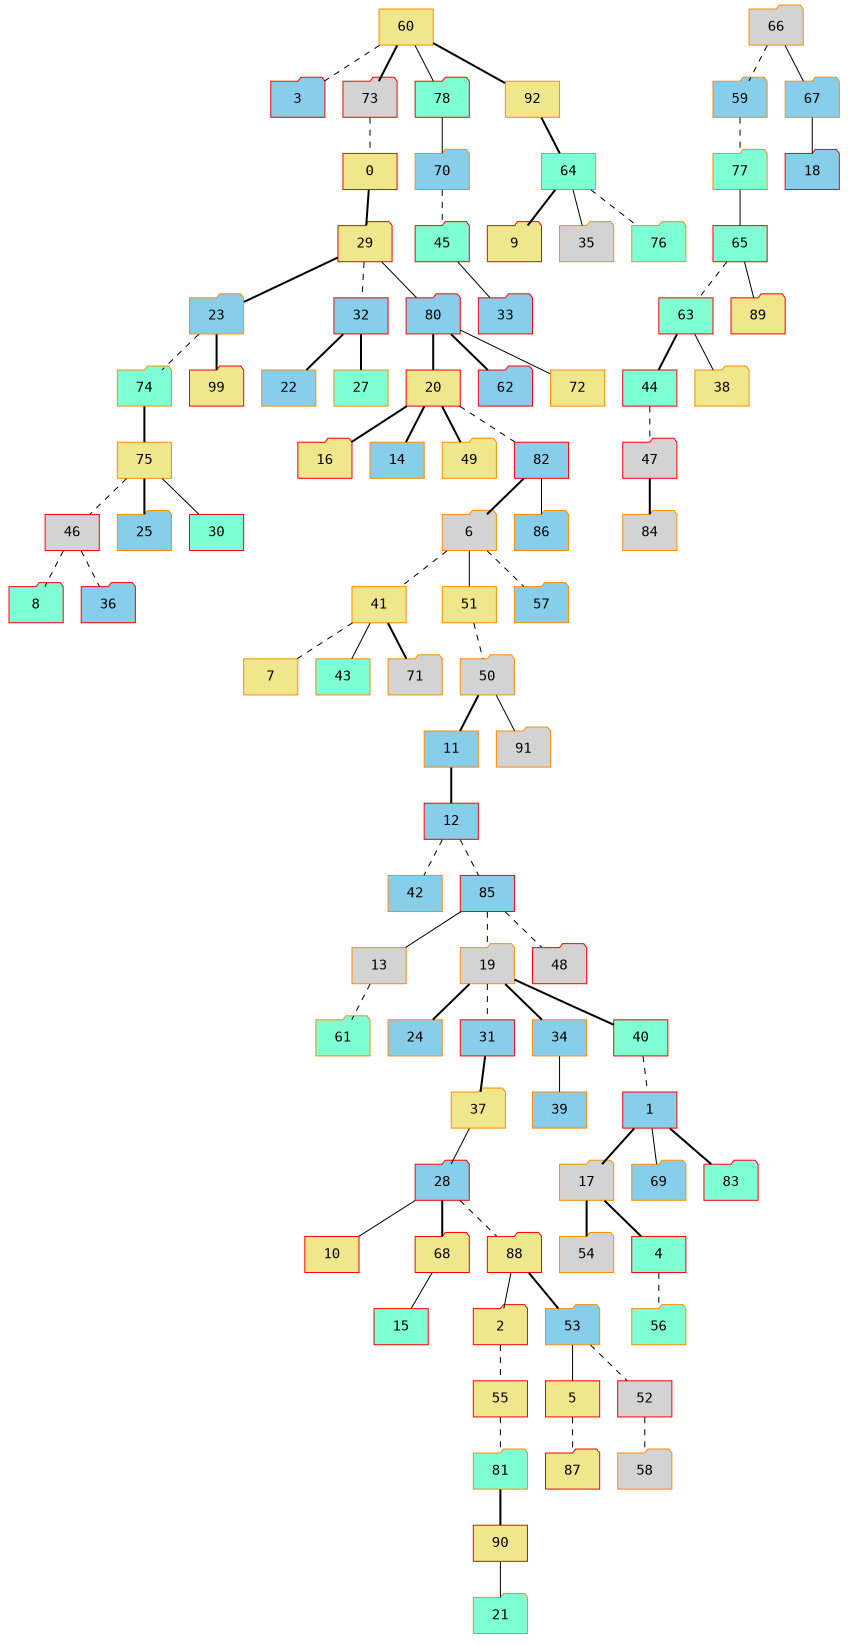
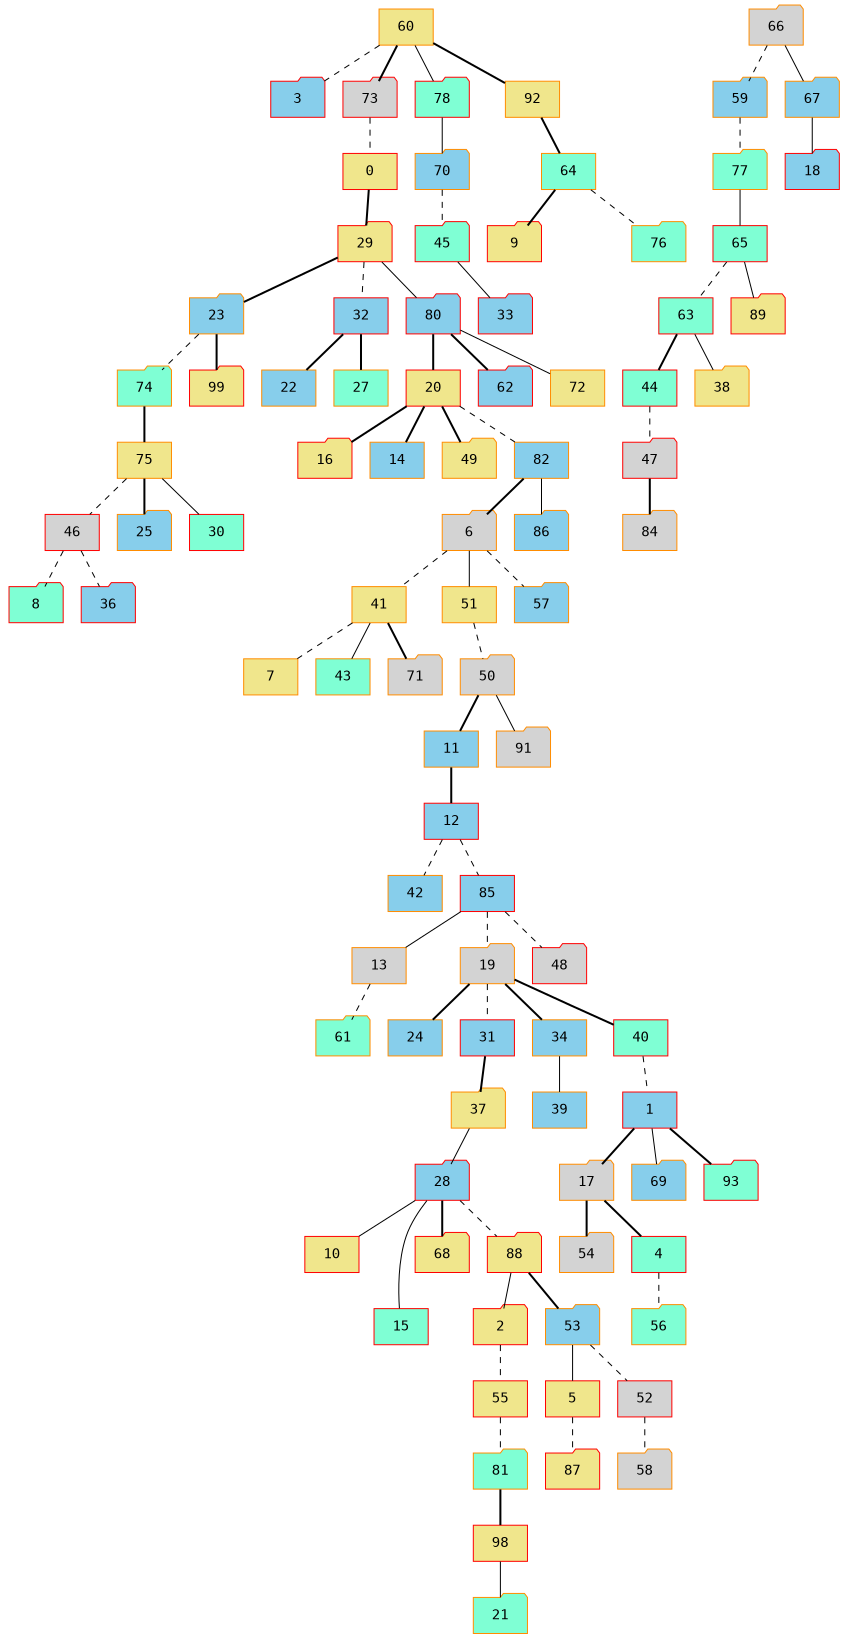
  graph {
    fontname="DejaVu Sans Mono"
    node [color=darkorange fillcolor=skyblue fontname="DejaVu Sans Mono" shape=folder style=filled]
    edge [fontname="DejaVu Sans Mono" style=bold]
    0 [color=red fillcolor=khaki shape=box]
    29 [color=red fillcolor=khaki]
    23
    32 [color=red shape=box]
    80 [color=red]
    74 [fillcolor=aquamarine]
    n7 [color=red fillcolor=khaki label=99]
    22 [shape=box]
    27 [fillcolor=aquamarine shape=box]
    20 [color=red fillcolor=khaki shape=box]
    62 [color=red]
    72 [fillcolor=khaki shape=box]
    1 [color=red shape=box]
    17 [fillcolor=lightgrey]
    69
-   83 [color=red fillcolor=aquamarine]
+   83 [color=red fillcolor=aquamarine label=93]
    54 [fillcolor=lightgrey]
    4 [color=red fillcolor=aquamarine shape=box]
    56 [fillcolor=aquamarine]
    2 [color=red fillcolor=khaki]
    55 [color=red fillcolor=khaki shape=box]
    81 [fillcolor=aquamarine]
-   90 [color=red fillcolor=khaki shape=box]
+   90 [color=red fillcolor=khaki shape=box label=98]
    5 [color=red fillcolor=khaki shape=box]
    87 [color=red fillcolor=khaki]
    6 [fillcolor=lightgrey]
    41 [fillcolor=khaki shape=box]
    51 [fillcolor=khaki shape=box]
    57
    7 [fillcolor=khaki shape=box]
    43 [fillcolor=aquamarine shape=box]
    71 [fillcolor=lightgrey]
    50 [fillcolor=lightgrey]
    11 [shape=box]
    91 [fillcolor=lightgrey]
    12 [color=red shape=box]
    42 [shape=box]
    85 [color=red shape=box]
    13 [fillcolor=lightgrey shape=box]
    19 [fillcolor=lightgrey]
    48 [color=red fillcolor=lightgrey]
    61 [fillcolor=aquamarine]
    24 [shape=box]
    31 [color=red shape=box]
    34 [shape=box]
    40 [color=red fillcolor=aquamarine shape=box]
    16 [color=red fillcolor=khaki]
    66 [fillcolor=lightgrey]
    59
    67
    37 [fillcolor=khaki]
    39 [shape=box]
    28 [color=red]
    14 [shape=box]
    49 [fillcolor=khaki]
-   82 [color=red shape=box]
+   82 [shape=box]
    86
    75 [fillcolor=khaki shape=box]
    46 [color=red fillcolor=lightgrey shape=box]
    25
    30 [color=red fillcolor=aquamarine shape=box]
    77 [fillcolor=aquamarine]
    18 [color=red]
    10 [color=red fillcolor=khaki shape=box]
    15 [color=red fillcolor=aquamarine shape=box]
    68 [color=red fillcolor=khaki]
    88 [color=red fillcolor=khaki]
    53
    52 [color=red fillcolor=lightgrey shape=box]
    44 [color=red fillcolor=aquamarine shape=box]
    47 [color=red fillcolor=lightgrey]
    84 [fillcolor=lightgrey]
    45 [color=red fillcolor=aquamarine]
    33 [color=red]
    8 [color=red fillcolor=aquamarine]
    36 [color=red]
    58 [fillcolor=lightgrey]
    21 [fillcolor=aquamarine]
    65 [color=red fillcolor=aquamarine shape=box]
    63 [color=red fillcolor=aquamarine shape=box]
    89 [color=red fillcolor=khaki]
    60 [fillcolor=khaki shape=box]
    3 [color=red]
    73 [color=red fillcolor=lightgrey]
    78 [color=red fillcolor=aquamarine]
    92 [fillcolor=khaki shape=box]
    70
    64 [fillcolor=aquamarine shape=box]
    9 [color=red fillcolor=khaki]
-   35 [fillcolor=lightgrey]
    76 [fillcolor=aquamarine]
    38 [fillcolor=khaki]
    0 -- 29
    29 -- 23
    29 -- 32 [style=dashed]
    29 -- 80 [style=solid]
    23 -- 74 [style=dashed]
    23 -- n7
    32 -- 22
    32 -- 27
    80 -- 20
    80 -- 62
    80 -- 72 [style=solid]
    74 -- 75
    20 -- 16
    20 -- 14
    20 -- 49
    20 -- 82 [style=dashed]
    1 -- 17
    1 -- 69 [style=solid]
    1 -- 83
    17 -- 54
    17 -- 4
    4 -- 56 [style=dashed]
    2 -- 55 [style=dashed]
    55 -- 81 [style=dashed]
    81 -- 90
    90 -- 21 [style=solid]
    5 -- 87 [style=dashed]
    6 -- 41 [style=dashed]
    6 -- 51 [style=solid]
    6 -- 57 [style=dashed]
    41 -- 7 [style=dashed]
    41 -- 43 [style=solid]
    41 -- 71
    51 -- 50 [style=dashed]
    50 -- 11
    50 -- 91 [style=solid]
    11 -- 12
    12 -- 42 [style=dashed]
    12 -- 85 [style=dashed]
    85 -- 13 [style=solid]
    85 -- 19 [style=dashed]
    85 -- 48 [style=dashed]
    13 -- 61 [style=dashed]
    19 -- 24
    19 -- 31 [style=dashed]
    19 -- 34
    19 -- 40
    31 -- 37
    34 -- 39 [style=solid]
    40 -- 1 [style=dashed]
    66 -- 59 [style=dashed]
    66 -- 67 [style=solid]
    59 -- 77 [style=dashed]
    67 -- 18 [style=solid]
    37 -- 28 [style=solid]
    28 -- 10 [style=solid]
-   68 -- 15 [style=solid]
+   28 -- 15 [style=solid]
    28 -- 68
    28 -- 88 [style=dashed]
    82 -- 6
    82 -- 86 [style=solid]
    75 -- 46 [style=dashed]
    75 -- 25
    75 -- 30 [style=solid]
    46 -- 8 [style=dashed]
    46 -- 36 [style=dashed]
    77 -- 65 [style=solid]
    88 -- 2 [style=solid]
    88 -- 53
    53 -- 5 [style=solid]
    53 -- 52 [style=dashed]
    52 -- 58 [style=dashed]
    44 -- 47 [style=dashed]
    47 -- 84
    45 -- 33 [style=solid]
    65 -- 63 [style=dashed]
    65 -- 89 [style=solid]
    63 -- 44
    63 -- 38 [style=solid]
    60 -- 3 [style=dashed]
    60 -- 73
    60 -- 78 [style=solid]
    60 -- 92
    73 -- 0 [style=dashed]
    78 -- 70 [style=solid]
    92 -- 64
    70 -- 45 [style=dashed]
    64 -- 9
-   64 -- 35 [style=solid]
    64 -- 76 [style=dashed]
  }
